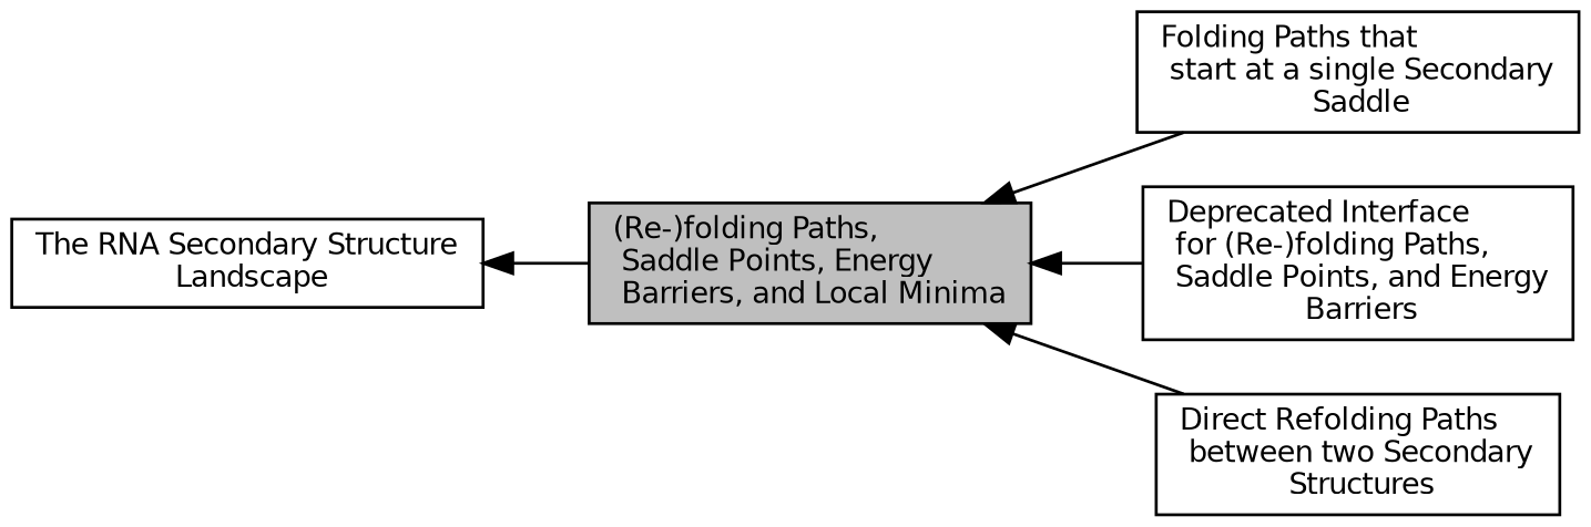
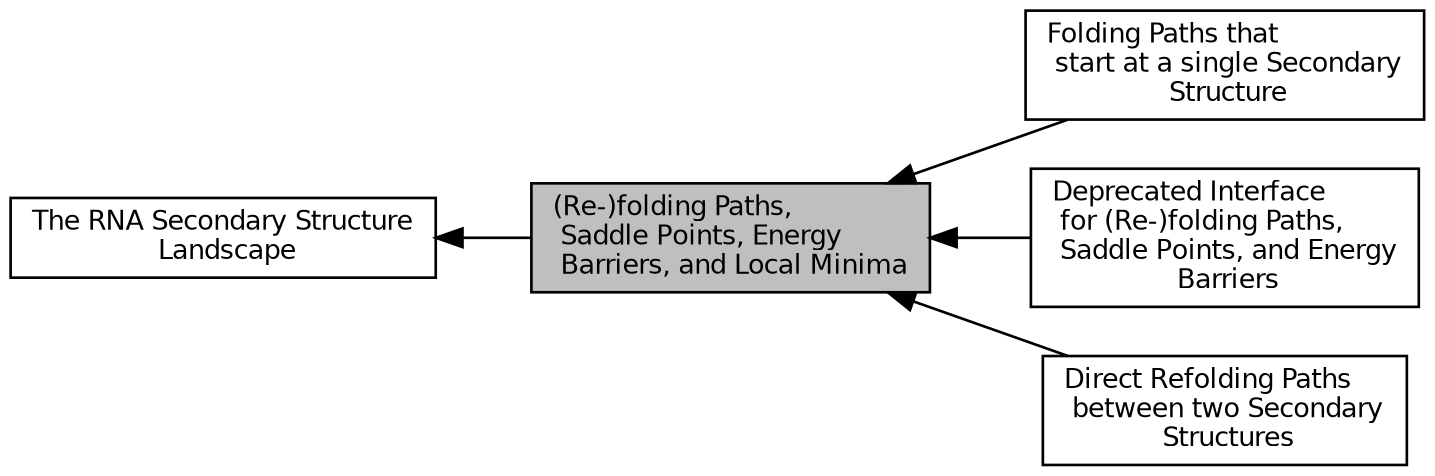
  digraph {
    rankdir=LR
    node [color=black fontname=Helvetica fontsize=10 shape=box]
    edge [dir=back fontname=Helvetica fontsize=10 labelfontname=Helvetica labelfontsize=10 shape=plaintext style=solid]
-   n1 [height=0.2 label="Folding Paths that\l start at a single Secondary\l Saddle" width=0.4]
+   n1 [height=0.2 label="Folding Paths that\l start at a single Secondary\l Structure" width=0.4]
    n2 [fillcolor=grey75 fontcolor=black height=0.2 label="(Re-)folding Paths,\l Saddle Points, Energy\l Barriers, and Local Minima" style=filled width=0.4]
    n3 [height=0.2 label="Deprecated Interface\l for (Re-)folding Paths,\l Saddle Points, and Energy\l Barriers" width=0.4]
    n4 [height=0.2 label="Direct Refolding Paths\l between two Secondary\l Structures" width=0.4]
    n5 [height=0.2 label="The RNA Secondary Structure\l Landscape" width=0.4]
    n2 -> n1
    n2 -> n3
    n2 -> n4
    n5 -> n2
  }
